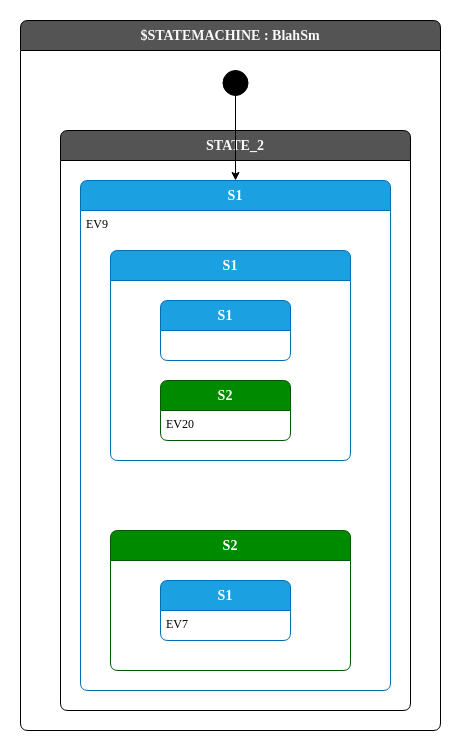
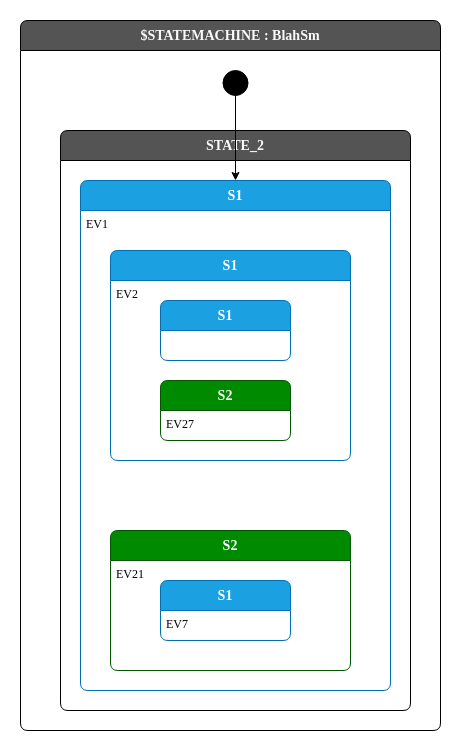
  <mxCell id="0" />
  <mxCell id="1" parent="0" />
  <mxCell id="2" value="$STATEMACHINE : BlahSm" style="shape=swimlane;rotatable=0;align=center;verticalAlign=top;fontFamily=Lucida Console;startSize=30;fontSize=14;fontStyle=1;fontColor=#FAFAFA;fillColor=#545454;swimlaneFillColor=default;rounded=1;arcSize=15;absoluteArcSize=1;" parent="1" vertex="1"><mxGeometry x="20" y="20" width="420" height="710" as="geometry" /></mxCell>
  <mxCell id="3" value=" " style="fontFamily=Lucida Console;align=left;verticalAlign=top;fillColor=none;gradientColor=none;strokeColor=none;rounded=0;spacingLeft=4;resizable=0;movable=0;deletable=0;rotatable=0;autosize=1;" parent="2" vertex="1" connectable="0"><mxGeometry y="30" width="30" height="20" as="geometry" /></mxCell>
  <mxCell id="4" value="$initial_state" style="shape=ellipse;aspect=fixed;fillColor=#000000;resizable=1;rotatable=1;noLabel=1;editable=1;movable=1;deletable=1;locked=0;connectable=1;" parent="2" vertex="1"><mxGeometry x="202.5" y="50" width="25" height="25" as="geometry" /></mxCell>
  <mxCell id="5" value="STATE_2" style="shape=swimlane;rotatable=0;align=center;verticalAlign=top;fontFamily=Lucida Console;startSize=30;fontSize=14;fontStyle=1;fontColor=#FAFAFA;fillColor=#545454;swimlaneFillColor=default;rounded=1;arcSize=15;absoluteArcSize=1;" parent="2" vertex="1"><mxGeometry x="40" y="110" width="350" height="580" as="geometry" /></mxCell>
  <mxCell id="6" value=" " style="fontFamily=Lucida Console;align=left;verticalAlign=top;fillColor=none;gradientColor=none;strokeColor=none;rounded=0;spacingLeft=4;resizable=0;movable=0;deletable=0;rotatable=0;autosize=1;" parent="5" vertex="1" connectable="0"><mxGeometry y="30" width="30" height="20" as="geometry" /></mxCell>
  <mxCell id="7" value="S1" style="shape=swimlane;rotatable=0;align=center;verticalAlign=top;fontFamily=Lucida Console;startSize=30;fontSize=14;fontStyle=1;fontColor=#ffffff;fillColor=#1ba1e2;swimlaneFillColor=default;rounded=1;arcSize=15;absoluteArcSize=1;strokeColor=#006EAF;" parent="5" vertex="1"><mxGeometry x="20" y="50" width="310" height="510" as="geometry" /></mxCell>
- <mxCell id="8" value="EV9" style="fontFamily=Lucida Console;align=left;verticalAlign=top;fillColor=none;gradientColor=none;strokeColor=none;rounded=0;spacingLeft=4;resizable=0;movable=0;deletable=0;rotatable=0;autosize=1;" parent="7" vertex="1" connectable="0"><mxGeometry y="30" width="50" height="30" as="geometry" /></mxCell>
+ <mxCell id="8" value="EV1" style="fontFamily=Lucida Console;align=left;verticalAlign=top;fillColor=none;gradientColor=none;strokeColor=none;rounded=0;spacingLeft=4;resizable=0;movable=0;deletable=0;rotatable=0;autosize=1;" parent="7" vertex="1" connectable="0"><mxGeometry y="30" width="50" height="30" as="geometry" /></mxCell>
  <mxCell id="9" value="S1" style="shape=swimlane;rotatable=0;align=center;verticalAlign=top;fontFamily=Lucida Console;startSize=30;fontSize=14;fontStyle=1;fontColor=#ffffff;fillColor=#1ba1e2;swimlaneFillColor=default;rounded=1;arcSize=15;absoluteArcSize=1;strokeColor=#006EAF;" parent="7" vertex="1"><mxGeometry x="30" y="70" width="240" height="210" as="geometry" /></mxCell>
+ <mxCell id="10" value="EV2" style="fontFamily=Lucida Console;align=left;verticalAlign=top;fillColor=none;gradientColor=none;strokeColor=none;rounded=0;spacingLeft=4;resizable=0;movable=0;deletable=0;rotatable=0;autosize=1;" parent="9" vertex="1" connectable="0"><mxGeometry y="30" width="50" height="30" as="geometry" /></mxCell>
  <mxCell id="11" value="S1" style="shape=swimlane;rotatable=0;align=center;verticalAlign=top;fontFamily=Lucida Console;startSize=30;fontSize=14;fontStyle=1;fontColor=#ffffff;fillColor=#1ba1e2;swimlaneFillColor=default;rounded=1;arcSize=15;absoluteArcSize=1;strokeColor=#006EAF;" parent="9" vertex="1"><mxGeometry x="50" y="50" width="130" height="60" as="geometry" /></mxCell>
  <mxCell id="12" value="S2" style="shape=swimlane;rotatable=0;align=center;verticalAlign=top;fontFamily=Lucida Console;startSize=30;fontSize=14;fontStyle=1;fontColor=#ffffff;fillColor=#008a00;swimlaneFillColor=default;rounded=1;arcSize=15;absoluteArcSize=1;strokeColor=#005700;" parent="9" vertex="1"><mxGeometry x="50" y="130" width="130" height="60" as="geometry" /></mxCell>
- <mxCell id="13" value="EV20" style="fontFamily=Lucida Console;align=left;verticalAlign=top;fillColor=none;gradientColor=none;strokeColor=none;rounded=0;spacingLeft=4;resizable=0;movable=0;deletable=0;rotatable=0;autosize=1;" parent="12" vertex="1" connectable="0"><mxGeometry y="30" width="50" height="30" as="geometry" /></mxCell>
+ <mxCell id="13" value="EV27" style="fontFamily=Lucida Console;align=left;verticalAlign=top;fillColor=none;gradientColor=none;strokeColor=none;rounded=0;spacingLeft=4;resizable=0;movable=0;deletable=0;rotatable=0;autosize=1;" parent="12" vertex="1" connectable="0"><mxGeometry y="30" width="50" height="30" as="geometry" /></mxCell>
  <mxCell id="14" value="S2" style="shape=swimlane;rotatable=0;align=center;verticalAlign=top;fontFamily=Lucida Console;startSize=30;fontSize=14;fontStyle=1;fontColor=#ffffff;fillColor=#008a00;swimlaneFillColor=default;rounded=1;arcSize=15;absoluteArcSize=1;strokeColor=#005700;" parent="7" vertex="1"><mxGeometry x="30" y="350" width="240" height="140" as="geometry" /></mxCell>
+ <mxCell id="15" value="EV21" style="fontFamily=Lucida Console;align=left;verticalAlign=top;fillColor=none;gradientColor=none;strokeColor=none;rounded=0;spacingLeft=4;resizable=0;movable=0;deletable=0;rotatable=0;autosize=1;" parent="14" vertex="1" connectable="0"><mxGeometry y="30" width="50" height="30" as="geometry" /></mxCell>
  <mxCell id="16" value="S1" style="shape=swimlane;rotatable=0;align=center;verticalAlign=top;fontFamily=Lucida Console;startSize=30;fontSize=14;fontStyle=1;fontColor=#ffffff;fillColor=#1ba1e2;swimlaneFillColor=default;rounded=1;arcSize=15;absoluteArcSize=1;strokeColor=#006EAF;" parent="14" vertex="1"><mxGeometry x="50" y="50" width="130" height="60" as="geometry" /></mxCell>
  <mxCell id="17" value="EV7" style="fontFamily=Lucida Console;align=left;verticalAlign=top;fillColor=none;gradientColor=none;strokeColor=none;rounded=0;spacingLeft=4;resizable=0;movable=0;deletable=0;rotatable=0;autosize=1;" parent="16" vertex="1" connectable="0"><mxGeometry y="30" width="50" height="30" as="geometry" /></mxCell>
  <mxCell id="18" parent="5" source="4" target="7" edge="1"><mxGeometry relative="1" as="geometry" /></mxCell>
